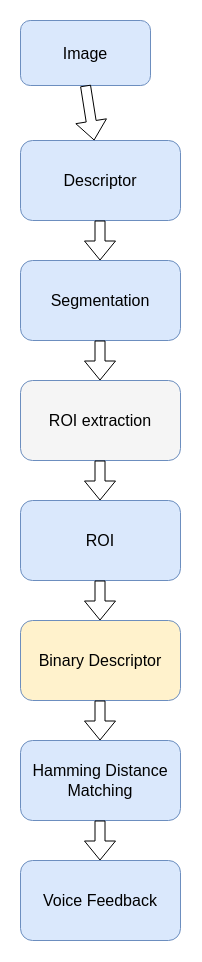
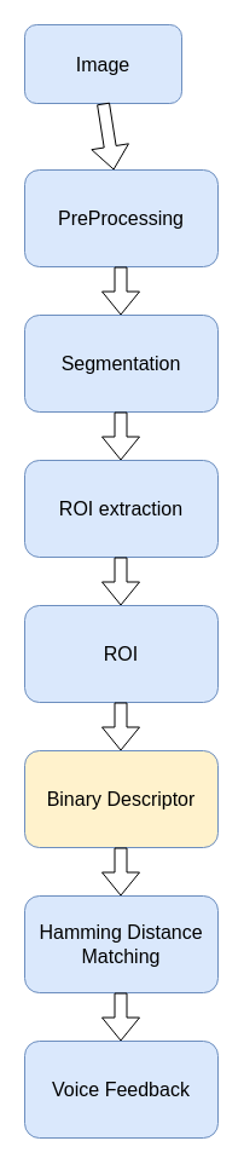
  <mxCell id="0" />
  <mxCell id="1" parent="0" />
  <mxCell id="2" value="Image" style="rounded=1;whiteSpace=wrap;html=1;fontSize=16;fillColor=#dae8fc;strokeColor=#6c8ebf;" vertex="1" parent="1"><mxGeometry x="20" y="20" width="130" height="65" as="geometry" /></mxCell>
- <mxCell id="3" value="Descriptor" style="rounded=1;whiteSpace=wrap;html=1;fontSize=16;fillColor=#dae8fc;strokeColor=#6c8ebf;" vertex="1" parent="1"><mxGeometry x="20" y="140" width="160" height="80" as="geometry" /></mxCell>
- <mxCell id="4" value="ROI extraction" style="rounded=1;whiteSpace=wrap;html=1;fontSize=16;fillColor=#f5f5f5;strokeColor=#6c8ebf;" vertex="1" parent="1"><mxGeometry x="20" y="380" width="160" height="80" as="geometry" /></mxCell>
+ <mxCell id="3" value="PreProcessing" style="rounded=1;whiteSpace=wrap;html=1;fontSize=16;fillColor=#dae8fc;strokeColor=#6c8ebf;" vertex="1" parent="1"><mxGeometry x="20" y="140" width="160" height="80" as="geometry" /></mxCell>
+ <mxCell id="4" value="ROI extraction" style="rounded=1;whiteSpace=wrap;html=1;fontSize=16;fillColor=#dae8fc;strokeColor=#6c8ebf;" vertex="1" parent="1"><mxGeometry x="20" y="380" width="160" height="80" as="geometry" /></mxCell>
  <mxCell id="5" value="ROI" style="rounded=1;whiteSpace=wrap;html=1;fontSize=16;fillColor=#dae8fc;strokeColor=#6c8ebf;" vertex="1" parent="1"><mxGeometry x="20" y="500" width="160" height="80" as="geometry" /></mxCell>
  <mxCell id="6" value="Segmentation" style="rounded=1;whiteSpace=wrap;html=1;fontSize=16;fillColor=#dae8fc;strokeColor=#6c8ebf;" vertex="1" parent="1"><mxGeometry x="20" y="260" width="160" height="80" as="geometry" /></mxCell>
  <mxCell id="7" value="Binary Descriptor" style="rounded=1;whiteSpace=wrap;html=1;fontSize=16;fillColor=#fff2cc;strokeColor=#6c8ebf;" vertex="1" parent="1"><mxGeometry x="20" y="620" width="160" height="80" as="geometry" /></mxCell>
  <mxCell id="8" value="Hamming Distance Matching" style="rounded=1;whiteSpace=wrap;html=1;fontSize=16;fillColor=#dae8fc;strokeColor=#6c8ebf;" vertex="1" parent="1"><mxGeometry x="20" y="740" width="160" height="80" as="geometry" /></mxCell>
  <mxCell id="9" value="Voice Feedback" style="rounded=1;whiteSpace=wrap;html=1;fontSize=16;fillColor=#dae8fc;strokeColor=#6c8ebf;" vertex="1" parent="1"><mxGeometry x="20" y="860" width="160" height="80" as="geometry" /></mxCell>
  <mxCell id="10" value="" style="shape=flexArrow;endArrow=classic;html=1;fontSize=16;exitX=0.5;exitY=1;exitDx=0;exitDy=0;" edge="1" parent="1" source="2" target="3"><mxGeometry width="50" height="50" relative="1" as="geometry"><mxPoint x="260" y="210" as="sourcePoint" /><mxPoint x="310" y="160" as="targetPoint" /></mxGeometry></mxCell>
  <mxCell id="11" value="" style="shape=flexArrow;endArrow=classic;html=1;fontSize=16;exitX=0.5;exitY=1;exitDx=0;exitDy=0;" edge="1" parent="1"><mxGeometry width="50" height="50" relative="1" as="geometry"><mxPoint x="99.5" y="220" as="sourcePoint" /><mxPoint x="99.5" y="260" as="targetPoint" /></mxGeometry></mxCell>
  <mxCell id="12" value="" style="shape=flexArrow;endArrow=classic;html=1;fontSize=16;exitX=0.5;exitY=1;exitDx=0;exitDy=0;" edge="1" parent="1"><mxGeometry width="50" height="50" relative="1" as="geometry"><mxPoint x="99.5" y="340" as="sourcePoint" /><mxPoint x="99.5" y="380" as="targetPoint" /></mxGeometry></mxCell>
  <mxCell id="13" value="" style="shape=flexArrow;endArrow=classic;html=1;fontSize=16;exitX=0.5;exitY=1;exitDx=0;exitDy=0;" edge="1" parent="1"><mxGeometry width="50" height="50" relative="1" as="geometry"><mxPoint x="99.5" y="460" as="sourcePoint" /><mxPoint x="99.5" y="500" as="targetPoint" /></mxGeometry></mxCell>
  <mxCell id="14" value="" style="shape=flexArrow;endArrow=classic;html=1;fontSize=16;exitX=0.5;exitY=1;exitDx=0;exitDy=0;" edge="1" parent="1"><mxGeometry width="50" height="50" relative="1" as="geometry"><mxPoint x="99.5" y="580" as="sourcePoint" /><mxPoint x="99.5" y="620" as="targetPoint" /></mxGeometry></mxCell>
  <mxCell id="15" value="" style="shape=flexArrow;endArrow=classic;html=1;fontSize=16;exitX=0.5;exitY=1;exitDx=0;exitDy=0;" edge="1" parent="1"><mxGeometry width="50" height="50" relative="1" as="geometry"><mxPoint x="99.5" y="700" as="sourcePoint" /><mxPoint x="99.5" y="740" as="targetPoint" /></mxGeometry></mxCell>
  <mxCell id="16" value="" style="shape=flexArrow;endArrow=classic;html=1;fontSize=16;exitX=0.5;exitY=1;exitDx=0;exitDy=0;" edge="1" parent="1"><mxGeometry width="50" height="50" relative="1" as="geometry"><mxPoint x="99.5" y="820" as="sourcePoint" /><mxPoint x="99.5" y="860" as="targetPoint" /></mxGeometry></mxCell>
